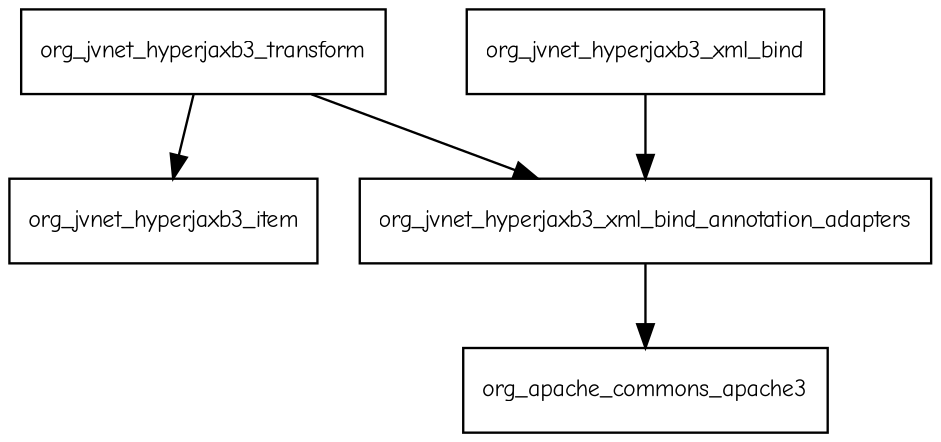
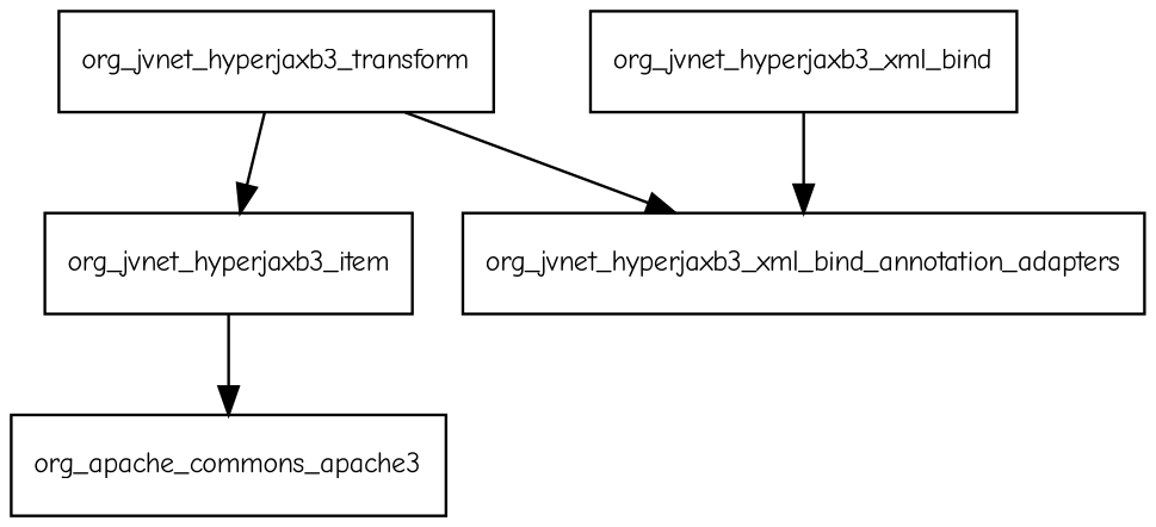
  digraph {
    fontname="Comic Neue"
    node [fontname="Comic Neue" fontsize=10.0 shape=box]
    edge [fontname="Comic Neue"]
    org_jvnet_hyperjaxb3_transform
    org_jvnet_hyperjaxb3_item
    org_jvnet_hyperjaxb3_xml_bind_annotation_adapters
    n4 [label=org_apache_commons_apache3]
    org_jvnet_hyperjaxb3_xml_bind
    org_jvnet_hyperjaxb3_transform -> org_jvnet_hyperjaxb3_item
    org_jvnet_hyperjaxb3_transform -> org_jvnet_hyperjaxb3_xml_bind_annotation_adapters
-   org_jvnet_hyperjaxb3_xml_bind_annotation_adapters -> n4
+   org_jvnet_hyperjaxb3_item -> n4
    org_jvnet_hyperjaxb3_xml_bind -> org_jvnet_hyperjaxb3_xml_bind_annotation_adapters
  }
